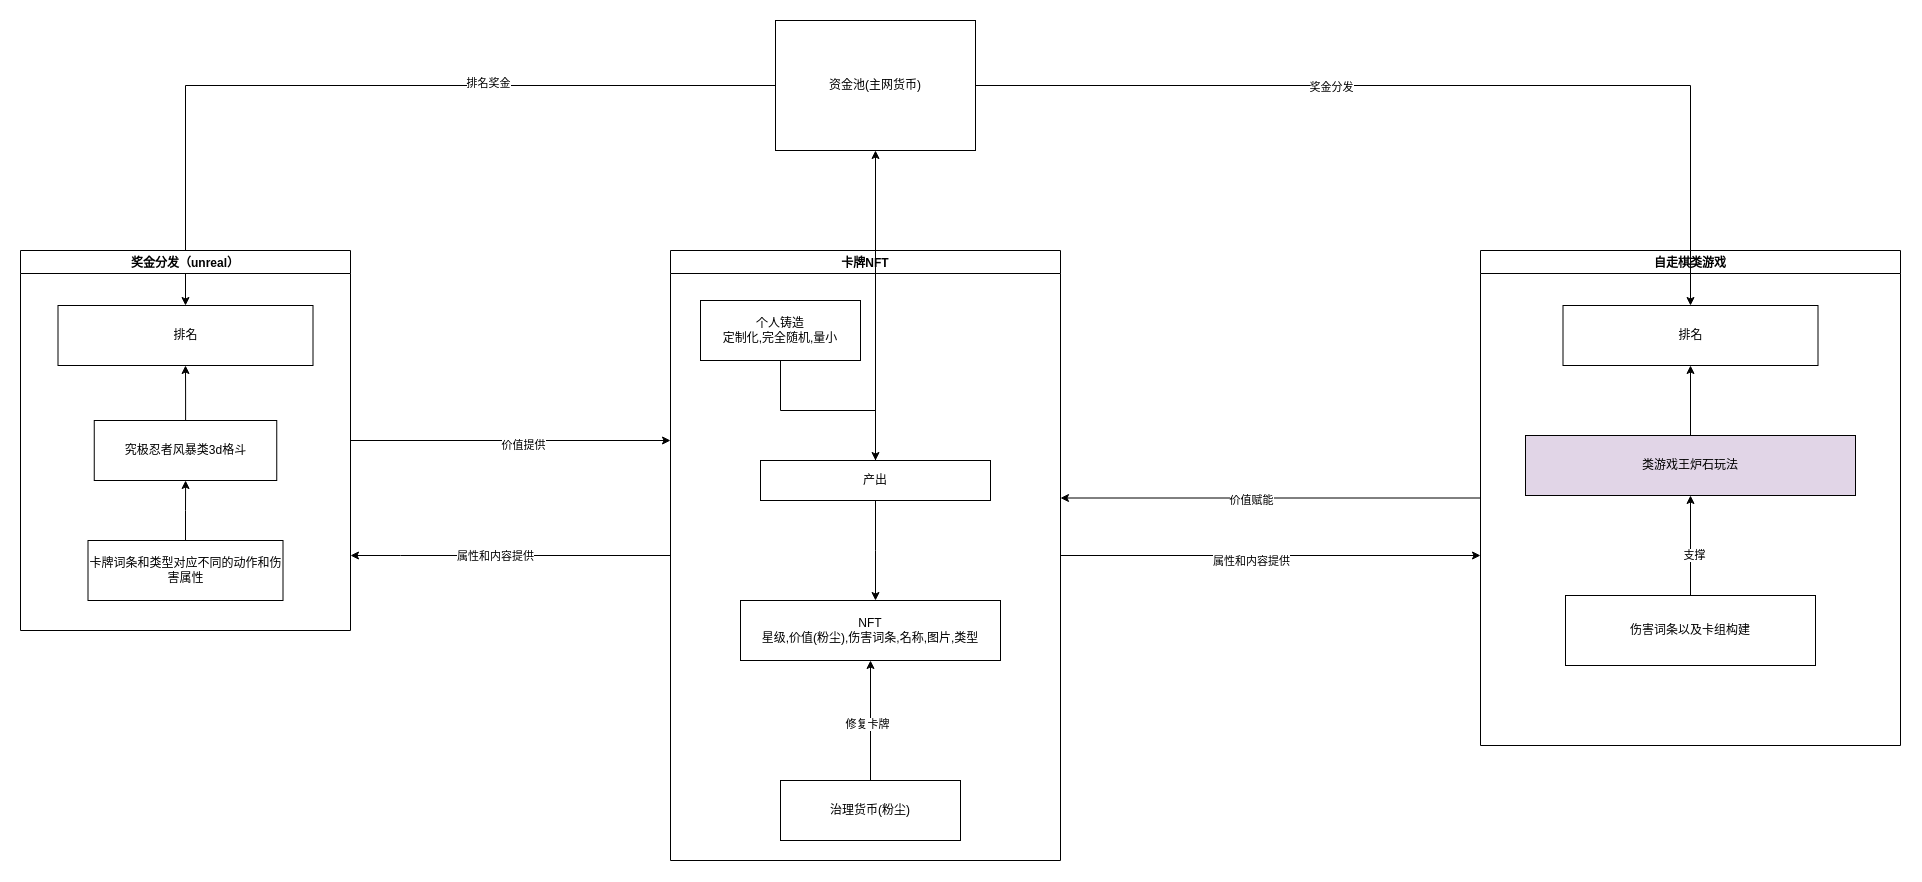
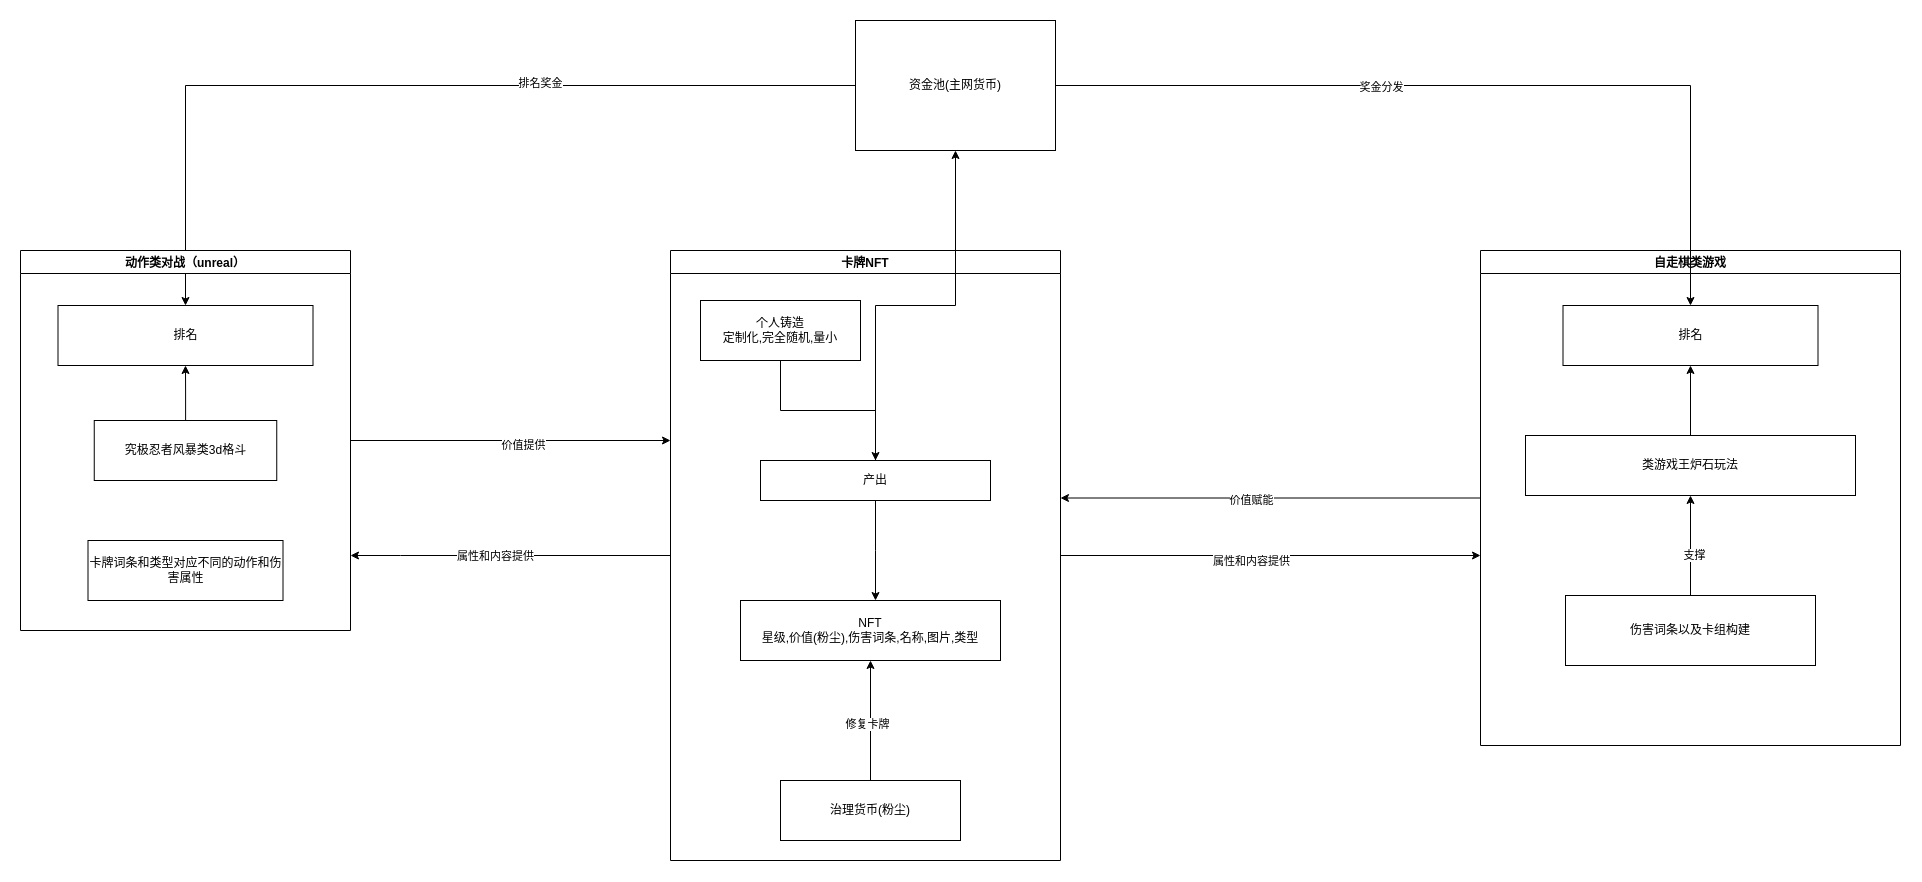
  <mxCell id="0" />
  <mxCell id="1" parent="0" />
  <mxCell id="2" style="edgeStyle=orthogonalEdgeStyle;rounded=0;orthogonalLoop=1;jettySize=auto;html=1;" edge="1" parent="1" source="6"><mxGeometry relative="1" as="geometry"><mxPoint x="1480" y="555" as="targetPoint" /></mxGeometry></mxCell>
  <mxCell id="3" value="属性和内容提供" style="edgeLabel;html=1;align=center;verticalAlign=middle;resizable=0;points=[];" vertex="1" connectable="0" parent="2"><mxGeometry x="-0.098" y="-5" relative="1" as="geometry"><mxPoint as="offset" /></mxGeometry></mxCell>
  <mxCell id="4" value="" style="edgeStyle=orthogonalEdgeStyle;rounded=0;orthogonalLoop=1;jettySize=auto;html=1;" edge="1" parent="1" source="6" target="32"><mxGeometry relative="1" as="geometry"><Array as="points"><mxPoint x="400" y="555" /><mxPoint x="400" y="555" /></Array></mxGeometry></mxCell>
  <mxCell id="5" value="属性和内容提供" style="edgeLabel;html=1;align=center;verticalAlign=middle;resizable=0;points=[];" vertex="1" connectable="0" parent="4"><mxGeometry x="0.253" relative="1" as="geometry"><mxPoint x="24" as="offset" /></mxGeometry></mxCell>
  <mxCell id="6" value="卡牌NFT" style="swimlane;" parent="1" vertex="1"><mxGeometry x="670" y="250" width="390" height="610" as="geometry" /></mxCell>
  <mxCell id="7" style="edgeStyle=orthogonalEdgeStyle;rounded=0;orthogonalLoop=1;jettySize=auto;html=1;entryX=0.5;entryY=0;entryDx=0;entryDy=0;" parent="6" source="8" target="9" edge="1"><mxGeometry relative="1" as="geometry" /></mxCell>
  <mxCell id="8" value="个人铸造&lt;br&gt;定制化,完全随机,量小" style="rounded=0;whiteSpace=wrap;html=1;" parent="6" vertex="1"><mxGeometry x="30" y="50" width="160" height="60" as="geometry" /></mxCell>
  <mxCell id="9" value="产出" style="rounded=0;whiteSpace=wrap;html=1;" parent="6" vertex="1"><mxGeometry x="90" y="210" width="230" height="40" as="geometry" /></mxCell>
  <mxCell id="10" value="NFT&lt;br&gt;星级,价值(粉尘),伤害词条,名称,图片,类型" style="rounded=0;whiteSpace=wrap;html=1;" parent="6" vertex="1"><mxGeometry x="70" y="350" width="260" height="60" as="geometry" /></mxCell>
  <mxCell id="11" value="治理货币(粉尘)" style="rounded=0;whiteSpace=wrap;html=1;" parent="6" vertex="1"><mxGeometry x="110" y="530" width="180" height="60" as="geometry" /></mxCell>
  <mxCell id="12" style="edgeStyle=orthogonalEdgeStyle;rounded=0;orthogonalLoop=1;jettySize=auto;html=1;entryX=0.5;entryY=1;entryDx=0;entryDy=0;" parent="6" source="11" target="10" edge="1"><mxGeometry relative="1" as="geometry" /></mxCell>
  <mxCell id="13" value="修复卡牌" style="edgeLabel;html=1;align=center;verticalAlign=middle;resizable=0;points=[];" parent="12" vertex="1" connectable="0"><mxGeometry x="-0.204" y="4" relative="1" as="geometry"><mxPoint y="-9" as="offset" /></mxGeometry></mxCell>
  <mxCell id="14" style="edgeStyle=orthogonalEdgeStyle;rounded=0;orthogonalLoop=1;jettySize=auto;html=1;" edge="1" parent="1" source="16"><mxGeometry relative="1" as="geometry"><mxPoint x="1060" y="497.5" as="targetPoint" /></mxGeometry></mxCell>
  <mxCell id="15" value="价值赋能" style="edgeLabel;html=1;align=center;verticalAlign=middle;resizable=0;points=[];" vertex="1" connectable="0" parent="14"><mxGeometry x="0.093" y="2" relative="1" as="geometry"><mxPoint as="offset" /></mxGeometry></mxCell>
  <mxCell id="16" value="自走棋类游戏" style="swimlane;" parent="1" vertex="1"><mxGeometry x="1480" y="250" width="420" height="495" as="geometry" /></mxCell>
  <mxCell id="17" style="edgeStyle=orthogonalEdgeStyle;rounded=0;orthogonalLoop=1;jettySize=auto;html=1;entryX=0.5;entryY=1;entryDx=0;entryDy=0;" parent="16" source="19" target="21" edge="1"><mxGeometry relative="1" as="geometry"><mxPoint x="230" y="305" as="targetPoint" /></mxGeometry></mxCell>
  <mxCell id="18" value="支撑" style="edgeLabel;html=1;align=center;verticalAlign=middle;resizable=0;points=[];" parent="17" vertex="1" connectable="0"><mxGeometry x="-0.184" y="-3" relative="1" as="geometry"><mxPoint as="offset" /></mxGeometry></mxCell>
  <mxCell id="19" value="伤害词条以及卡组构建" style="rounded=0;whiteSpace=wrap;html=1;" parent="16" vertex="1"><mxGeometry x="85" y="345" width="250" height="70" as="geometry" /></mxCell>
  <mxCell id="20" style="edgeStyle=orthogonalEdgeStyle;rounded=0;orthogonalLoop=1;jettySize=auto;html=1;entryX=0.5;entryY=1;entryDx=0;entryDy=0;" parent="16" source="21" target="22" edge="1"><mxGeometry relative="1" as="geometry" /></mxCell>
- <mxCell id="21" value="类游戏王炉石玩法" style="rounded=0;whiteSpace=wrap;html=1;fillColor=#e1d5e7;" parent="16" vertex="1"><mxGeometry x="45" y="185" width="330" height="60" as="geometry" /></mxCell>
+ <mxCell id="21" value="类游戏王炉石玩法" style="rounded=0;whiteSpace=wrap;html=1;" parent="16" vertex="1"><mxGeometry x="45" y="185" width="330" height="60" as="geometry" /></mxCell>
  <mxCell id="22" value="排名" style="rounded=0;whiteSpace=wrap;html=1;" parent="16" vertex="1"><mxGeometry x="82.5" y="55" width="255" height="60" as="geometry" /></mxCell>
  <mxCell id="23" style="edgeStyle=orthogonalEdgeStyle;rounded=0;orthogonalLoop=1;jettySize=auto;html=1;" parent="1" source="9" edge="1"><mxGeometry relative="1" as="geometry"><mxPoint x="875" y="600" as="targetPoint" /></mxGeometry></mxCell>
  <mxCell id="24" style="edgeStyle=orthogonalEdgeStyle;rounded=0;orthogonalLoop=1;jettySize=auto;html=1;entryX=0.5;entryY=0;entryDx=0;entryDy=0;" parent="1" source="28" target="22" edge="1"><mxGeometry relative="1" as="geometry" /></mxCell>
  <mxCell id="25" value="奖金分发" style="edgeLabel;html=1;align=center;verticalAlign=middle;resizable=0;points=[];" parent="24" vertex="1" connectable="0"><mxGeometry x="-0.24" y="-1" relative="1" as="geometry"><mxPoint as="offset" /></mxGeometry></mxCell>
  <mxCell id="26" style="edgeStyle=orthogonalEdgeStyle;rounded=0;orthogonalLoop=1;jettySize=auto;html=1;entryX=0.5;entryY=0;entryDx=0;entryDy=0;" edge="1" parent="1" source="28" target="35"><mxGeometry relative="1" as="geometry" /></mxCell>
  <mxCell id="27" value="排名奖金" style="edgeLabel;html=1;align=center;verticalAlign=middle;resizable=0;points=[];" vertex="1" connectable="0" parent="26"><mxGeometry x="-0.29" y="-3" relative="1" as="geometry"><mxPoint as="offset" /></mxGeometry></mxCell>
- <mxCell id="28" value="资金池(主网货币)" style="rounded=0;whiteSpace=wrap;html=1;" parent="1" vertex="1"><mxGeometry x="775" y="20" width="200" height="130" as="geometry" /></mxCell>
+ <mxCell id="28" value="资金池(主网货币)" style="rounded=0;whiteSpace=wrap;html=1;" parent="1" vertex="1"><mxGeometry x="855" y="20" width="200" height="130" as="geometry" /></mxCell>
  <mxCell id="29" style="edgeStyle=orthogonalEdgeStyle;rounded=0;orthogonalLoop=1;jettySize=auto;html=1;" parent="1" source="9" target="28" edge="1"><mxGeometry relative="1" as="geometry" /></mxCell>
  <mxCell id="30" style="edgeStyle=orthogonalEdgeStyle;rounded=0;orthogonalLoop=1;jettySize=auto;html=1;" edge="1" parent="1" source="32"><mxGeometry relative="1" as="geometry"><mxPoint x="670" y="440" as="targetPoint" /></mxGeometry></mxCell>
  <mxCell id="31" value="价值提供" style="edgeLabel;html=1;align=center;verticalAlign=middle;resizable=0;points=[];" vertex="1" connectable="0" parent="30"><mxGeometry x="0.085" y="-4" relative="1" as="geometry"><mxPoint x="-1" as="offset" /></mxGeometry></mxCell>
- <mxCell id="32" value="奖金分发（unreal）" style="swimlane;" vertex="1" parent="1"><mxGeometry x="20" y="250" width="330" height="380" as="geometry" /></mxCell>
+ <mxCell id="32" value="动作类对战（unreal）" style="swimlane;" vertex="1" parent="1"><mxGeometry x="20" y="250" width="330" height="380" as="geometry" /></mxCell>
  <mxCell id="33" style="edgeStyle=orthogonalEdgeStyle;rounded=0;orthogonalLoop=1;jettySize=auto;html=1;entryX=0.5;entryY=1;entryDx=0;entryDy=0;" edge="1" parent="32" source="34" target="35"><mxGeometry relative="1" as="geometry" /></mxCell>
  <mxCell id="34" value="究极忍者风暴类3d格斗" style="rounded=0;whiteSpace=wrap;html=1;" vertex="1" parent="32"><mxGeometry x="73.75" y="170" width="182.5" height="60" as="geometry" /></mxCell>
  <mxCell id="35" value="排名" style="rounded=0;whiteSpace=wrap;html=1;" vertex="1" parent="32"><mxGeometry x="37.5" y="55" width="255" height="60" as="geometry" /></mxCell>
- <mxCell id="36" style="edgeStyle=orthogonalEdgeStyle;rounded=0;orthogonalLoop=1;jettySize=auto;html=1;" edge="1" parent="32" source="37" target="34"><mxGeometry relative="1" as="geometry" /></mxCell>
  <mxCell id="37" value="卡牌词条和类型对应不同的动作和伤害属性" style="rounded=0;whiteSpace=wrap;html=1;" vertex="1" parent="32"><mxGeometry x="67.5" y="290" width="195" height="60" as="geometry" /></mxCell>
